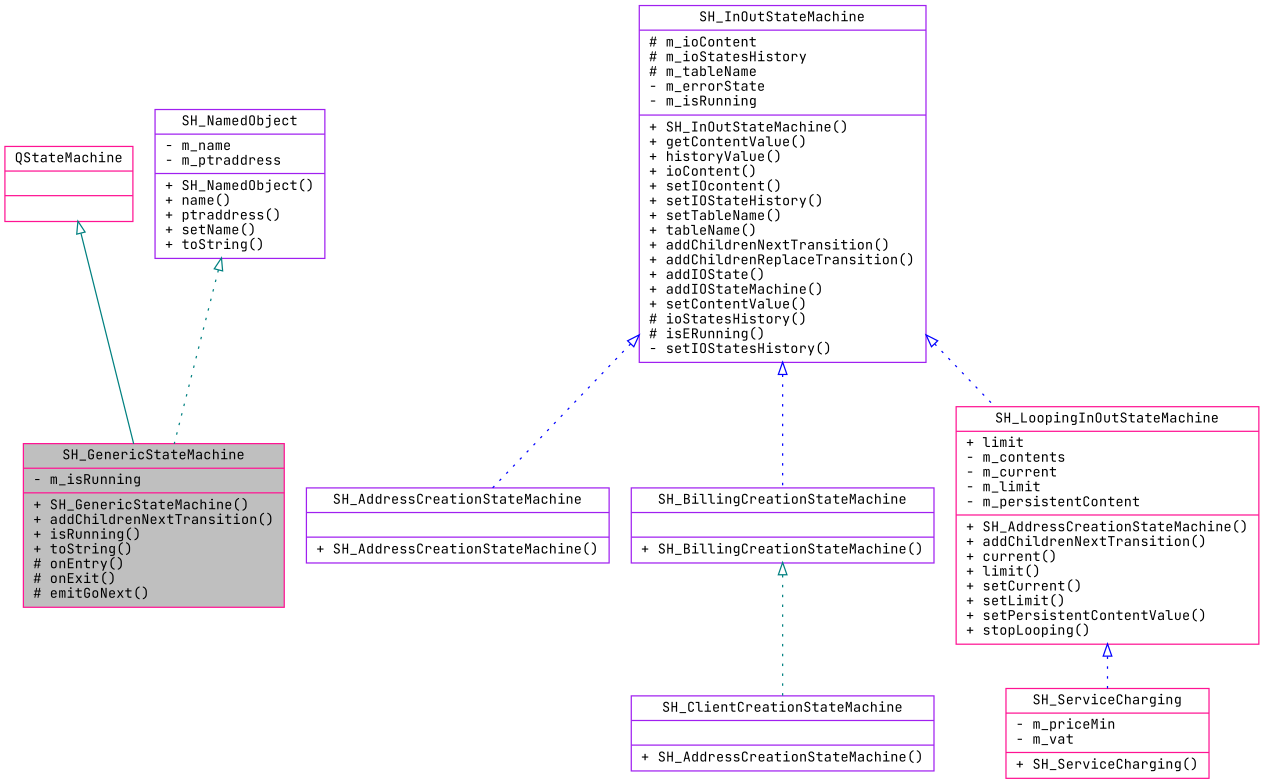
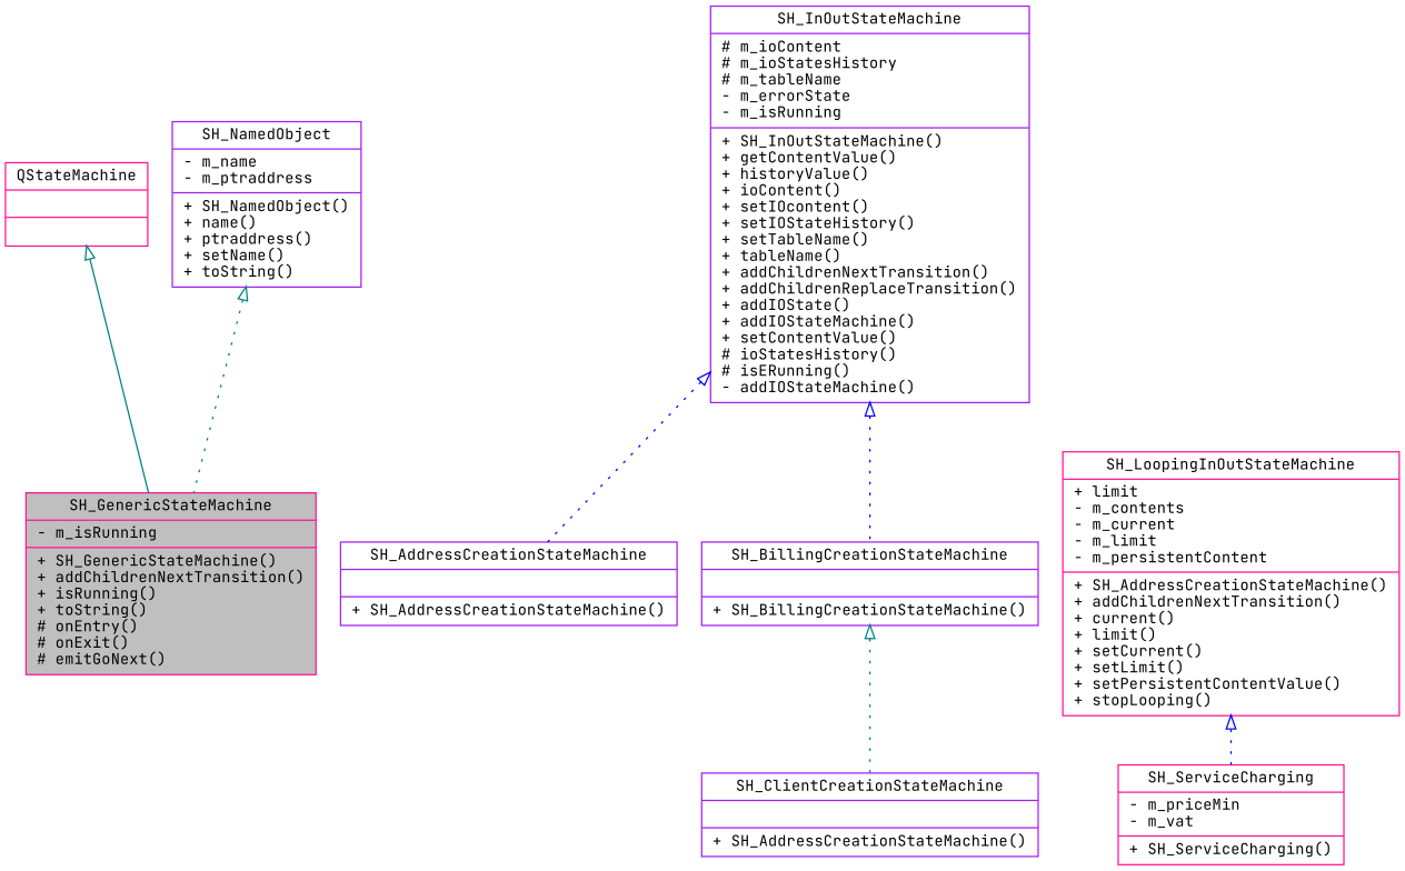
  digraph {
    fontname="JetBrains Mono"
    node [color=purple fontname="JetBrains Mono" fontsize=11 shape=record]
    edge [arrowtail=onormal color=blue dir=back fontname="JetBrains Mono" fontsize=11 labelfontname=Verdana labelfontsize=11 style=dotted]
    n1 [color=deeppink fillcolor=grey75 fontcolor=black height=0.2 label="{SH_GenericStateMachine\n|- m_isRunning\l|+ SH_GenericStateMachine()\l+ addChildrenNextTransition()\l+ isRunning()\l+ toString()\l# onEntry()\l# onExit()\l# emitGoNext()\l}" style=filled width=0.4]
-   n2 [height=0.2 label="{SH_InOutStateMachine\n|# m_ioContent\l# m_ioStatesHistory\l# m_tableName\l- m_errorState\l- m_isRunning\l|+ SH_InOutStateMachine()\l+ getContentValue()\l+ historyValue()\l+ ioContent()\l+ setIOcontent()\l+ setIOStateHistory()\l+ setTableName()\l+ tableName()\l+ addChildrenNextTransition()\l+ addChildrenReplaceTransition()\l+ addIOState()\l+ addIOStateMachine()\l+ setContentValue()\l# ioStatesHistory()\l# isERunning()\l- setIOStatesHistory()\l}" width=0.4]
+   n2 [height=0.2 label="{SH_InOutStateMachine\n|# m_ioContent\l# m_ioStatesHistory\l# m_tableName\l- m_errorState\l- m_isRunning\l|+ SH_InOutStateMachine()\l+ getContentValue()\l+ historyValue()\l+ ioContent()\l+ setIOcontent()\l+ setIOStateHistory()\l+ setTableName()\l+ tableName()\l+ addChildrenNextTransition()\l+ addChildrenReplaceTransition()\l+ addIOState()\l+ addIOStateMachine()\l+ setContentValue()\l# ioStatesHistory()\l# isERunning()\l- addIOStateMachine()\l}" width=0.4]
    n3 [height=0.2 label="{SH_AddressCreationStateMachine\n||+ SH_AddressCreationStateMachine()\l}" width=0.4]
    n4 [height=0.2 label="{SH_BillingCreationStateMachine\n||+ SH_BillingCreationStateMachine()\l}" width=0.4]
    n5 [color=deeppink height=0.2 label="{SH_LoopingInOutStateMachine\n|+ limit\l- m_contents\l- m_current\l- m_limit\l- m_persistentContent\l|+ SH_AddressCreationStateMachine()\l+ addChildrenNextTransition()\l+ current()\l+ limit()\l+ setCurrent()\l+ setLimit()\l+ setPersistentContentValue()\l+ stopLooping()\l}" width=0.4]
    n6 [color=deeppink height=0.2 label="{QStateMachine\n||}" width=0.4]
    n7 [height=0.2 label="{SH_NamedObject\n|- m_name\l- m_ptraddress\l|+ SH_NamedObject()\l+ name()\l+ ptraddress()\l+ setName()\l+ toString()\l}" width=0.4]
    n8 [height=0.2 label="{SH_ClientCreationStateMachine\n||+ SH_AddressCreationStateMachine()\l}" width=0.4]
    n9 [color=deeppink height=0.2 label="{SH_ServiceCharging\n|- m_priceMin\l- m_vat\l|+ SH_ServiceCharging()\l}" width=0.4]
    n2 -> n3
    n2 -> n4
-   n2 -> n5
    n4 -> n8 [color=teal]
    n5 -> n9
    n6 -> n1 [color=teal style=solid]
    n7 -> n1 [color=teal]
  }
